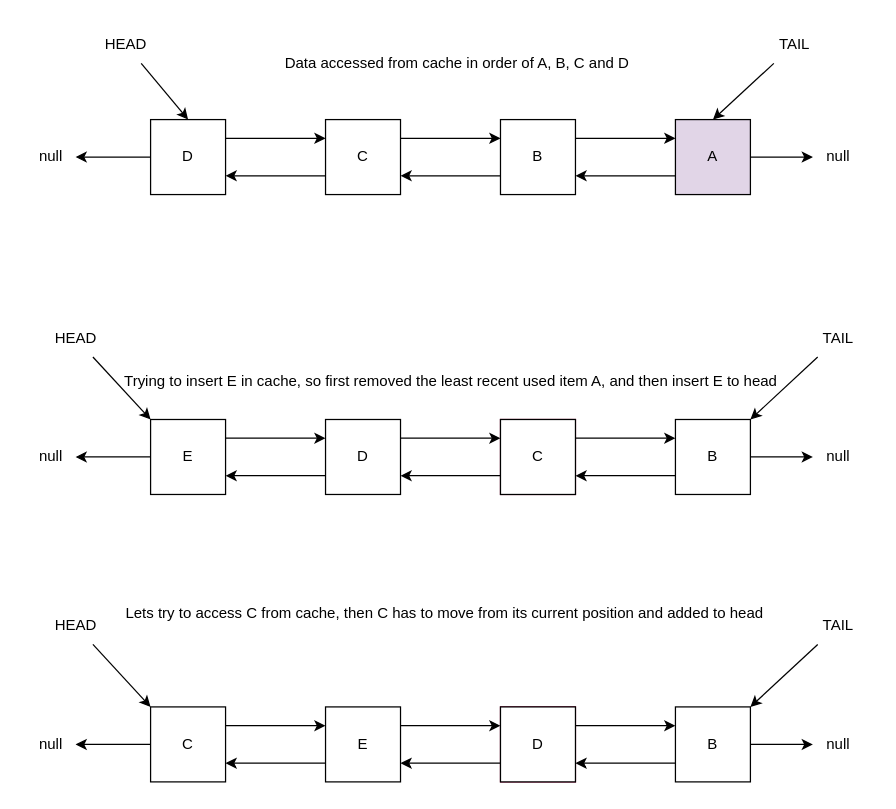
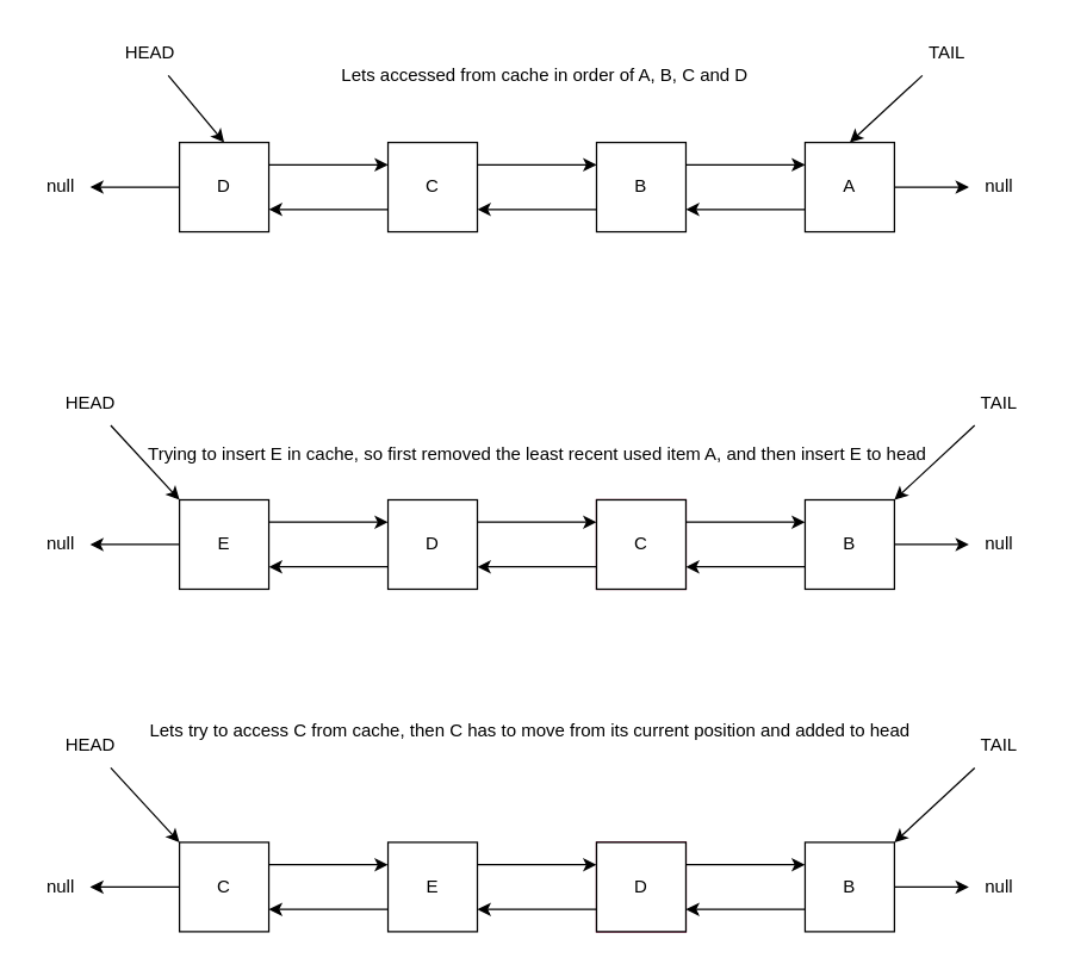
  <mxCell id="0" />
  <mxCell id="1" parent="0" />
  <mxCell id="2" style="edgeStyle=none;html=1;" edge="1" parent="1" source="3"><mxGeometry relative="1" as="geometry"><mxPoint x="60" y="125" as="targetPoint" /></mxGeometry></mxCell>
  <mxCell id="3" value="D" style="rounded=0;whiteSpace=wrap;html=1;" vertex="1" parent="1"><mxGeometry x="120" y="95" width="60" height="60" as="geometry" /></mxCell>
  <mxCell id="4" value="" style="group" vertex="1" connectable="0" parent="1"><mxGeometry x="260" y="95" width="60" height="60" as="geometry" /></mxCell>
  <mxCell id="5" value="" style="group" vertex="1" connectable="0" parent="4"><mxGeometry width="60" height="60" as="geometry" /></mxCell>
  <mxCell id="6" style="edgeStyle=none;html=1;exitX=1;exitY=0.25;exitDx=0;exitDy=0;" edge="1" parent="5" source="3"><mxGeometry relative="1" as="geometry"><mxPoint y="15" as="targetPoint" /></mxGeometry></mxCell>
  <mxCell id="7" value="C" style="rounded=0;whiteSpace=wrap;html=1;" vertex="1" parent="5"><mxGeometry width="60" height="60" as="geometry" /></mxCell>
  <mxCell id="8" style="edgeStyle=none;html=1;exitX=0;exitY=0.75;exitDx=0;exitDy=0;entryX=1;entryY=0.75;entryDx=0;entryDy=0;" edge="1" parent="1" source="7" target="3"><mxGeometry relative="1" as="geometry" /></mxCell>
  <mxCell id="9" value="" style="group" vertex="1" connectable="0" parent="1"><mxGeometry x="400" y="95" width="60" height="60" as="geometry" /></mxCell>
  <mxCell id="10" value="" style="group" vertex="1" connectable="0" parent="9"><mxGeometry width="60" height="60" as="geometry" /></mxCell>
  <mxCell id="11" style="edgeStyle=none;html=1;exitX=1;exitY=0.25;exitDx=0;exitDy=0;" edge="1" parent="10"><mxGeometry relative="1" as="geometry"><mxPoint y="15" as="targetPoint" /><mxPoint x="-80" y="15" as="sourcePoint" /></mxGeometry></mxCell>
  <mxCell id="12" value="B" style="rounded=0;whiteSpace=wrap;html=1;" vertex="1" parent="10"><mxGeometry width="60" height="60" as="geometry" /></mxCell>
  <mxCell id="13" style="edgeStyle=none;html=1;exitX=0;exitY=0.75;exitDx=0;exitDy=0;entryX=1;entryY=0.75;entryDx=0;entryDy=0;" edge="1" source="12" parent="1"><mxGeometry relative="1" as="geometry"><mxPoint x="320" y="140" as="targetPoint" /></mxGeometry></mxCell>
  <mxCell id="14" style="edgeStyle=none;html=1;exitX=1;exitY=0.25;exitDx=0;exitDy=0;" edge="1" parent="1"><mxGeometry relative="1" as="geometry"><mxPoint x="540" y="110" as="targetPoint" /><mxPoint x="460" y="110" as="sourcePoint" /></mxGeometry></mxCell>
  <mxCell id="15" style="edgeStyle=none;html=1;exitX=1;exitY=0.5;exitDx=0;exitDy=0;" edge="1" parent="1" source="16"><mxGeometry relative="1" as="geometry"><mxPoint x="650" y="125" as="targetPoint" /></mxGeometry></mxCell>
- <mxCell id="16" value="A" style="rounded=0;whiteSpace=wrap;html=1;fillColor=#e1d5e7;" vertex="1" parent="1"><mxGeometry x="540" y="95" width="60" height="60" as="geometry" /></mxCell>
+ <mxCell id="16" value="A" style="rounded=0;whiteSpace=wrap;html=1;" vertex="1" parent="1"><mxGeometry x="540" y="95" width="60" height="60" as="geometry" /></mxCell>
  <mxCell id="17" style="edgeStyle=none;html=1;exitX=0;exitY=0.75;exitDx=0;exitDy=0;entryX=1;entryY=0.75;entryDx=0;entryDy=0;" edge="1" parent="1" source="16"><mxGeometry relative="1" as="geometry"><mxPoint x="460" y="140" as="targetPoint" /></mxGeometry></mxCell>
  <mxCell id="18" value="null" style="text;html=1;align=center;verticalAlign=middle;resizable=0;points=[];autosize=1;strokeColor=none;fillColor=none;" vertex="1" parent="1"><mxGeometry x="650" y="110" width="40" height="30" as="geometry" /></mxCell>
  <mxCell id="19" value="null" style="text;html=1;align=center;verticalAlign=middle;resizable=0;points=[];autosize=1;strokeColor=none;fillColor=none;" vertex="1" parent="1"><mxGeometry x="20" y="110" width="40" height="30" as="geometry" /></mxCell>
  <mxCell id="20" style="edgeStyle=none;html=1;" edge="1" source="21" parent="1"><mxGeometry relative="1" as="geometry"><mxPoint x="60" y="365" as="targetPoint" /></mxGeometry></mxCell>
  <mxCell id="21" value="E" style="rounded=0;whiteSpace=wrap;html=1;" vertex="1" parent="1"><mxGeometry x="120" y="335" width="60" height="60" as="geometry" /></mxCell>
  <mxCell id="22" value="" style="group" vertex="1" connectable="0" parent="1"><mxGeometry x="260" y="335" width="60" height="60" as="geometry" /></mxCell>
  <mxCell id="23" value="" style="group" vertex="1" connectable="0" parent="22"><mxGeometry width="60" height="60" as="geometry" /></mxCell>
  <mxCell id="24" style="edgeStyle=none;html=1;exitX=1;exitY=0.25;exitDx=0;exitDy=0;" edge="1" parent="23" source="21"><mxGeometry relative="1" as="geometry"><mxPoint y="15" as="targetPoint" /></mxGeometry></mxCell>
  <mxCell id="25" value="D" style="rounded=0;whiteSpace=wrap;html=1;" vertex="1" parent="23"><mxGeometry width="60" height="60" as="geometry" /></mxCell>
  <mxCell id="26" style="edgeStyle=none;html=1;exitX=0;exitY=0.75;exitDx=0;exitDy=0;entryX=1;entryY=0.75;entryDx=0;entryDy=0;" edge="1" source="25" target="21" parent="1"><mxGeometry relative="1" as="geometry" /></mxCell>
  <mxCell id="27" value="" style="group;fillColor=#d80073;fontColor=#ffffff;strokeColor=#A50040;" vertex="1" connectable="0" parent="1"><mxGeometry x="400" y="335" width="60" height="60" as="geometry" /></mxCell>
  <mxCell id="28" value="" style="group" vertex="1" connectable="0" parent="27"><mxGeometry width="60" height="60" as="geometry" /></mxCell>
  <mxCell id="29" style="edgeStyle=none;html=1;exitX=1;exitY=0.25;exitDx=0;exitDy=0;" edge="1" parent="28"><mxGeometry relative="1" as="geometry"><mxPoint y="15" as="targetPoint" /><mxPoint x="-80" y="15" as="sourcePoint" /></mxGeometry></mxCell>
  <mxCell id="30" value="C" style="rounded=0;whiteSpace=wrap;html=1;" vertex="1" parent="28"><mxGeometry width="60" height="60" as="geometry" /></mxCell>
  <mxCell id="31" style="edgeStyle=none;html=1;exitX=0;exitY=0.75;exitDx=0;exitDy=0;entryX=1;entryY=0.75;entryDx=0;entryDy=0;" edge="1" source="30" parent="1"><mxGeometry relative="1" as="geometry"><mxPoint x="320" y="380" as="targetPoint" /></mxGeometry></mxCell>
  <mxCell id="32" style="edgeStyle=none;html=1;exitX=1;exitY=0.25;exitDx=0;exitDy=0;" edge="1" parent="1"><mxGeometry relative="1" as="geometry"><mxPoint x="540" y="350" as="targetPoint" /><mxPoint x="460" y="350" as="sourcePoint" /></mxGeometry></mxCell>
  <mxCell id="33" style="edgeStyle=none;html=1;exitX=1;exitY=0.5;exitDx=0;exitDy=0;" edge="1" source="34" parent="1"><mxGeometry relative="1" as="geometry"><mxPoint x="650" y="365" as="targetPoint" /></mxGeometry></mxCell>
  <mxCell id="34" value="B" style="rounded=0;whiteSpace=wrap;html=1;" vertex="1" parent="1"><mxGeometry x="540" y="335" width="60" height="60" as="geometry" /></mxCell>
  <mxCell id="35" style="edgeStyle=none;html=1;exitX=0;exitY=0.75;exitDx=0;exitDy=0;entryX=1;entryY=0.75;entryDx=0;entryDy=0;" edge="1" source="34" parent="1"><mxGeometry relative="1" as="geometry"><mxPoint x="460" y="380" as="targetPoint" /></mxGeometry></mxCell>
  <mxCell id="36" value="null" style="text;html=1;align=center;verticalAlign=middle;resizable=0;points=[];autosize=1;strokeColor=none;fillColor=none;" vertex="1" parent="1"><mxGeometry x="650" y="350" width="40" height="30" as="geometry" /></mxCell>
  <mxCell id="37" value="null" style="text;html=1;align=center;verticalAlign=middle;resizable=0;points=[];autosize=1;strokeColor=none;fillColor=none;" vertex="1" parent="1"><mxGeometry x="20" y="350" width="40" height="30" as="geometry" /></mxCell>
- <mxCell id="38" value="Data accessed from cache in order of A, B, C and D" style="text;html=1;align=center;verticalAlign=middle;resizable=0;points=[];autosize=1;strokeColor=none;fillColor=none;" vertex="1" parent="1"><mxGeometry x="215" y="35" width="300" height="30" as="geometry" /></mxCell>
+ <mxCell id="38" value="Lets accessed from cache in order of A, B, C and D" style="text;html=1;align=center;verticalAlign=middle;resizable=0;points=[];autosize=1;strokeColor=none;fillColor=none;" vertex="1" parent="1"><mxGeometry x="215" y="35" width="300" height="30" as="geometry" /></mxCell>
  <mxCell id="39" value="Trying to insert E in cache, so first removed the least recent used item A, and then insert E to head" style="text;html=1;align=center;verticalAlign=middle;resizable=0;points=[];autosize=1;strokeColor=none;fillColor=none;" vertex="1" parent="1"><mxGeometry x="85" y="290" width="550" height="30" as="geometry" /></mxCell>
  <mxCell id="40" style="edgeStyle=none;html=1;entryX=0.5;entryY=0;entryDx=0;entryDy=0;" edge="1" parent="1" source="41" target="3"><mxGeometry relative="1" as="geometry" /></mxCell>
  <mxCell id="41" value="HEAD" style="text;html=1;align=center;verticalAlign=middle;resizable=0;points=[];autosize=1;strokeColor=none;fillColor=none;" vertex="1" parent="1"><mxGeometry x="70" y="20" width="60" height="30" as="geometry" /></mxCell>
  <mxCell id="42" style="edgeStyle=none;html=1;entryX=0.5;entryY=0;entryDx=0;entryDy=0;" edge="1" parent="1" source="43" target="16"><mxGeometry relative="1" as="geometry" /></mxCell>
  <mxCell id="43" value="TAIL" style="text;html=1;align=center;verticalAlign=middle;resizable=0;points=[];autosize=1;strokeColor=none;fillColor=none;" vertex="1" parent="1"><mxGeometry x="610" y="20" width="50" height="30" as="geometry" /></mxCell>
  <mxCell id="44" style="edgeStyle=none;html=1;entryX=0;entryY=0;entryDx=0;entryDy=0;" edge="1" parent="1" source="45" target="21"><mxGeometry relative="1" as="geometry" /></mxCell>
  <mxCell id="45" value="HEAD" style="text;html=1;align=center;verticalAlign=middle;resizable=0;points=[];autosize=1;strokeColor=none;fillColor=none;" vertex="1" parent="1"><mxGeometry x="30" y="255" width="60" height="30" as="geometry" /></mxCell>
  <mxCell id="46" style="edgeStyle=none;html=1;entryX=1;entryY=0;entryDx=0;entryDy=0;" edge="1" parent="1" source="47" target="34"><mxGeometry relative="1" as="geometry" /></mxCell>
  <mxCell id="47" value="TAIL" style="text;html=1;align=center;verticalAlign=middle;resizable=0;points=[];autosize=1;strokeColor=none;fillColor=none;" vertex="1" parent="1"><mxGeometry x="645" y="255" width="50" height="30" as="geometry" /></mxCell>
  <mxCell id="48" value="Lets try to access C from cache, then C has to move from its current position and added to head" style="text;html=1;align=center;verticalAlign=middle;resizable=0;points=[];autosize=1;strokeColor=none;fillColor=none;" vertex="1" parent="1"><mxGeometry x="90" y="475" width="530" height="30" as="geometry" /></mxCell>
  <mxCell id="49" style="edgeStyle=none;html=1;" edge="1" source="50" parent="1"><mxGeometry relative="1" as="geometry"><mxPoint x="60" y="595" as="targetPoint" /></mxGeometry></mxCell>
  <mxCell id="50" value="C" style="rounded=0;whiteSpace=wrap;html=1;" vertex="1" parent="1"><mxGeometry x="120" y="565" width="60" height="60" as="geometry" /></mxCell>
  <mxCell id="51" value="" style="group" vertex="1" connectable="0" parent="1"><mxGeometry x="260" y="565" width="60" height="60" as="geometry" /></mxCell>
  <mxCell id="52" value="" style="group" vertex="1" connectable="0" parent="51"><mxGeometry width="60" height="60" as="geometry" /></mxCell>
  <mxCell id="53" style="edgeStyle=none;html=1;exitX=1;exitY=0.25;exitDx=0;exitDy=0;" edge="1" parent="52" source="50"><mxGeometry relative="1" as="geometry"><mxPoint y="15" as="targetPoint" /></mxGeometry></mxCell>
  <mxCell id="54" value="E" style="rounded=0;whiteSpace=wrap;html=1;" vertex="1" parent="52"><mxGeometry width="60" height="60" as="geometry" /></mxCell>
  <mxCell id="55" style="edgeStyle=none;html=1;exitX=0;exitY=0.75;exitDx=0;exitDy=0;entryX=1;entryY=0.75;entryDx=0;entryDy=0;" edge="1" source="54" target="50" parent="1"><mxGeometry relative="1" as="geometry" /></mxCell>
  <mxCell id="56" value="" style="group;fillColor=#d80073;fontColor=#ffffff;strokeColor=#A50040;" vertex="1" connectable="0" parent="1"><mxGeometry x="400" y="565" width="60" height="60" as="geometry" /></mxCell>
  <mxCell id="57" value="" style="group" vertex="1" connectable="0" parent="56"><mxGeometry width="60" height="60" as="geometry" /></mxCell>
  <mxCell id="58" style="edgeStyle=none;html=1;exitX=1;exitY=0.25;exitDx=0;exitDy=0;" edge="1" parent="57"><mxGeometry relative="1" as="geometry"><mxPoint y="15" as="targetPoint" /><mxPoint x="-80" y="15" as="sourcePoint" /></mxGeometry></mxCell>
  <mxCell id="59" value="D" style="rounded=0;whiteSpace=wrap;html=1;" vertex="1" parent="57"><mxGeometry width="60" height="60" as="geometry" /></mxCell>
  <mxCell id="60" style="edgeStyle=none;html=1;exitX=0;exitY=0.75;exitDx=0;exitDy=0;entryX=1;entryY=0.75;entryDx=0;entryDy=0;" edge="1" source="59" parent="1"><mxGeometry relative="1" as="geometry"><mxPoint x="320" y="610" as="targetPoint" /></mxGeometry></mxCell>
  <mxCell id="61" style="edgeStyle=none;html=1;exitX=1;exitY=0.25;exitDx=0;exitDy=0;" edge="1" parent="1"><mxGeometry relative="1" as="geometry"><mxPoint x="540" y="580" as="targetPoint" /><mxPoint x="460" y="580" as="sourcePoint" /></mxGeometry></mxCell>
  <mxCell id="62" style="edgeStyle=none;html=1;exitX=1;exitY=0.5;exitDx=0;exitDy=0;" edge="1" source="63" parent="1"><mxGeometry relative="1" as="geometry"><mxPoint x="650" y="595" as="targetPoint" /></mxGeometry></mxCell>
  <mxCell id="63" value="B" style="rounded=0;whiteSpace=wrap;html=1;" vertex="1" parent="1"><mxGeometry x="540" y="565" width="60" height="60" as="geometry" /></mxCell>
  <mxCell id="64" style="edgeStyle=none;html=1;exitX=0;exitY=0.75;exitDx=0;exitDy=0;entryX=1;entryY=0.75;entryDx=0;entryDy=0;" edge="1" source="63" parent="1"><mxGeometry relative="1" as="geometry"><mxPoint x="460" y="610" as="targetPoint" /></mxGeometry></mxCell>
  <mxCell id="65" value="null" style="text;html=1;align=center;verticalAlign=middle;resizable=0;points=[];autosize=1;strokeColor=none;fillColor=none;" vertex="1" parent="1"><mxGeometry x="650" y="580" width="40" height="30" as="geometry" /></mxCell>
  <mxCell id="66" value="null" style="text;html=1;align=center;verticalAlign=middle;resizable=0;points=[];autosize=1;strokeColor=none;fillColor=none;" vertex="1" parent="1"><mxGeometry x="20" y="580" width="40" height="30" as="geometry" /></mxCell>
  <mxCell id="67" style="edgeStyle=none;html=1;entryX=0;entryY=0;entryDx=0;entryDy=0;" edge="1" source="68" target="50" parent="1"><mxGeometry relative="1" as="geometry" /></mxCell>
  <mxCell id="68" value="HEAD" style="text;html=1;align=center;verticalAlign=middle;resizable=0;points=[];autosize=1;strokeColor=none;fillColor=none;" vertex="1" parent="1"><mxGeometry x="30" y="485" width="60" height="30" as="geometry" /></mxCell>
  <mxCell id="69" style="edgeStyle=none;html=1;entryX=1;entryY=0;entryDx=0;entryDy=0;" edge="1" source="70" target="63" parent="1"><mxGeometry relative="1" as="geometry" /></mxCell>
  <mxCell id="70" value="TAIL" style="text;html=1;align=center;verticalAlign=middle;resizable=0;points=[];autosize=1;strokeColor=none;fillColor=none;" vertex="1" parent="1"><mxGeometry x="645" y="485" width="50" height="30" as="geometry" /></mxCell>
